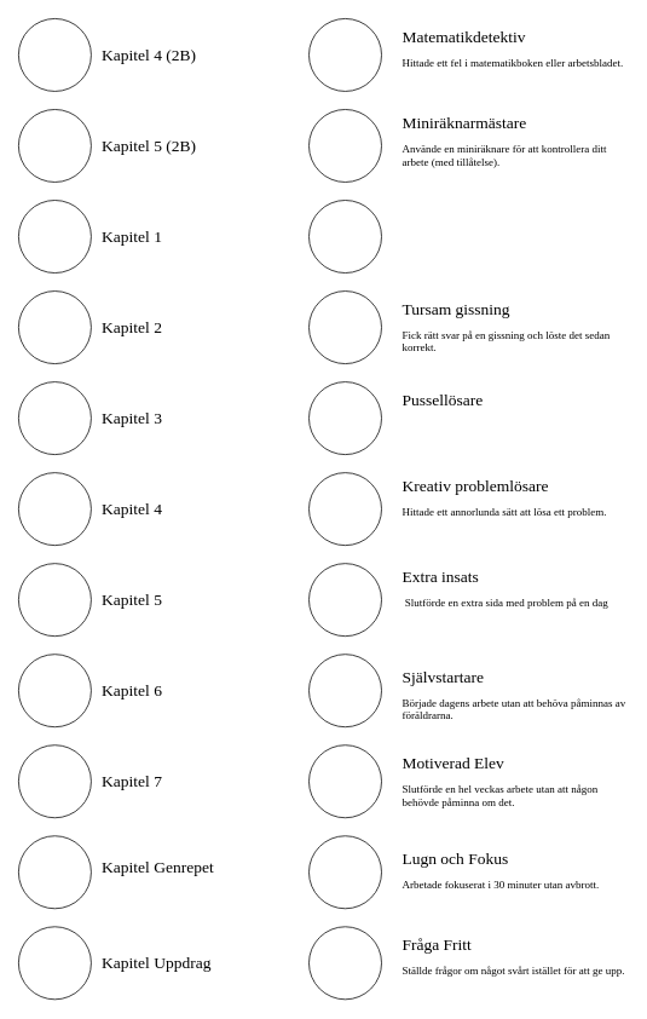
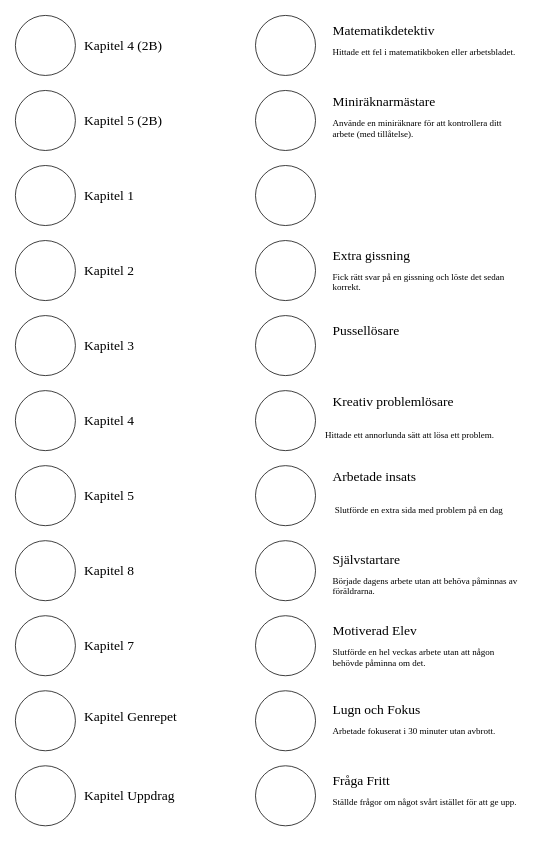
  <mxCell id="0" />
  <mxCell id="1" parent="0" />
  <mxCell id="2" value="" style="ellipse;whiteSpace=wrap;html=1;aspect=fixed;" vertex="1" parent="1"><mxGeometry x="20" y="220" width="80" height="80" as="geometry" /></mxCell>
  <mxCell id="3" value="Kapitel 1" style="text;html=1;align=left;verticalAlign=middle;whiteSpace=wrap;rounded=0;fontFamily=Comic Sans MS;fontSize=18;" vertex="1" parent="1"><mxGeometry x="110" y="245" width="230" height="30" as="geometry" /></mxCell>
  <mxCell id="4" value="" style="ellipse;whiteSpace=wrap;html=1;aspect=fixed;" vertex="1" parent="1"><mxGeometry x="20" y="320" width="80" height="80" as="geometry" /></mxCell>
  <mxCell id="5" value="Kapitel 2" style="text;html=1;align=left;verticalAlign=middle;whiteSpace=wrap;rounded=0;fontFamily=Comic Sans MS;fontSize=18;" vertex="1" parent="1"><mxGeometry x="110" y="345" width="230" height="30" as="geometry" /></mxCell>
  <mxCell id="6" value="" style="ellipse;whiteSpace=wrap;html=1;aspect=fixed;" vertex="1" parent="1"><mxGeometry x="20" y="420" width="80" height="80" as="geometry" /></mxCell>
  <mxCell id="7" value="Kapitel 3" style="text;html=1;align=left;verticalAlign=middle;whiteSpace=wrap;rounded=0;fontFamily=Comic Sans MS;fontSize=18;" vertex="1" parent="1"><mxGeometry x="110" y="445" width="230" height="30" as="geometry" /></mxCell>
  <mxCell id="8" value="" style="ellipse;whiteSpace=wrap;html=1;aspect=fixed;" vertex="1" parent="1"><mxGeometry x="20" y="520" width="80" height="80" as="geometry" /></mxCell>
  <mxCell id="9" value="Kapitel 4" style="text;html=1;align=left;verticalAlign=middle;whiteSpace=wrap;rounded=0;fontFamily=Comic Sans MS;fontSize=18;" vertex="1" parent="1"><mxGeometry x="110" y="545" width="230" height="30" as="geometry" /></mxCell>
  <mxCell id="10" value="" style="ellipse;whiteSpace=wrap;html=1;aspect=fixed;" vertex="1" parent="1"><mxGeometry x="20" y="620" width="80" height="80" as="geometry" /></mxCell>
  <mxCell id="11" value="Kapitel 5" style="text;html=1;align=left;verticalAlign=middle;whiteSpace=wrap;rounded=0;fontFamily=Comic Sans MS;fontSize=18;" vertex="1" parent="1"><mxGeometry x="110" y="645" width="230" height="30" as="geometry" /></mxCell>
  <mxCell id="12" value="" style="ellipse;whiteSpace=wrap;html=1;aspect=fixed;" vertex="1" parent="1"><mxGeometry x="340" y="20" width="80" height="80" as="geometry" /></mxCell>
  <mxCell id="13" value="Matematikdetektiv" style="text;html=1;align=left;verticalAlign=middle;whiteSpace=wrap;rounded=0;fontFamily=Comic Sans MS;fontSize=18;" vertex="1" parent="1"><mxGeometry x="441" y="25" width="230" height="30" as="geometry" /></mxCell>
  <mxCell id="14" value="Hittade ett fel i matematikboken eller arbetsbladet." style="text;whiteSpace=wrap;html=1;fontFamily=Comic Sans MS;" vertex="1" parent="1"><mxGeometry x="441" y="55" width="250" height="40" as="geometry" /></mxCell>
  <mxCell id="15" value="" style="ellipse;whiteSpace=wrap;html=1;aspect=fixed;" vertex="1" parent="1"><mxGeometry x="340" y="120" width="80" height="80" as="geometry" /></mxCell>
  <mxCell id="16" value="Miniräknarmästare" style="text;html=1;align=left;verticalAlign=middle;whiteSpace=wrap;rounded=0;fontFamily=Comic Sans MS;fontSize=18;" vertex="1" parent="1"><mxGeometry x="441" y="120" width="230" height="30" as="geometry" /></mxCell>
  <mxCell id="17" value="Använde en miniräknare för att kontrollera ditt arbete (med tillåtelse)." style="text;whiteSpace=wrap;html=1;fontFamily=Comic Sans MS;" vertex="1" parent="1"><mxGeometry x="441" y="150" width="250" height="40" as="geometry" /></mxCell>
  <mxCell id="18" value="" style="ellipse;whiteSpace=wrap;html=1;aspect=fixed;" vertex="1" parent="1"><mxGeometry x="340" y="220" width="80" height="80" as="geometry" /></mxCell>
  <mxCell id="19" value="" style="ellipse;whiteSpace=wrap;html=1;aspect=fixed;" vertex="1" parent="1"><mxGeometry x="340" y="320" width="80" height="80" as="geometry" /></mxCell>
- <mxCell id="20" value="Tursam gissning" style="text;html=1;align=left;verticalAlign=middle;whiteSpace=wrap;rounded=0;fontFamily=Comic Sans MS;fontSize=18;" vertex="1" parent="1"><mxGeometry x="441" y="325" width="230" height="30" as="geometry" /></mxCell>
+ <mxCell id="20" value="Extra gissning" style="text;html=1;align=left;verticalAlign=middle;whiteSpace=wrap;rounded=0;fontFamily=Comic Sans MS;fontSize=18;" vertex="1" parent="1"><mxGeometry x="441" y="325" width="230" height="30" as="geometry" /></mxCell>
  <mxCell id="21" value="Fick rätt svar på en gissning och löste det sedan korrekt." style="text;whiteSpace=wrap;html=1;fontFamily=Comic Sans MS;" vertex="1" parent="1"><mxGeometry x="441" y="355" width="250" height="40" as="geometry" /></mxCell>
  <mxCell id="22" value="" style="ellipse;whiteSpace=wrap;html=1;aspect=fixed;" vertex="1" parent="1"><mxGeometry x="340" y="420" width="80" height="80" as="geometry" /></mxCell>
  <mxCell id="23" value="Pussellösare" style="text;html=1;align=left;verticalAlign=middle;whiteSpace=wrap;rounded=0;fontFamily=Comic Sans MS;fontSize=18;" vertex="1" parent="1"><mxGeometry x="441" y="425" width="230" height="30" as="geometry" /></mxCell>
  <mxCell id="24" value="" style="ellipse;whiteSpace=wrap;html=1;aspect=fixed;" vertex="1" parent="1"><mxGeometry x="20" y="720" width="80" height="80" as="geometry" /></mxCell>
- <mxCell id="25" value="Kapitel 6" style="text;html=1;align=left;verticalAlign=middle;whiteSpace=wrap;rounded=0;fontFamily=Comic Sans MS;fontSize=18;" vertex="1" parent="1"><mxGeometry x="110" y="745" width="230" height="30" as="geometry" /></mxCell>
+ <mxCell id="25" value="Kapitel 8" style="text;html=1;align=left;verticalAlign=middle;whiteSpace=wrap;rounded=0;fontFamily=Comic Sans MS;fontSize=18;" vertex="1" parent="1"><mxGeometry x="110" y="745" width="230" height="30" as="geometry" /></mxCell>
  <mxCell id="26" value="" style="ellipse;whiteSpace=wrap;html=1;aspect=fixed;" vertex="1" parent="1"><mxGeometry x="20" y="820" width="80" height="80" as="geometry" /></mxCell>
  <mxCell id="27" value="Kapitel 7" style="text;html=1;align=left;verticalAlign=middle;whiteSpace=wrap;rounded=0;fontFamily=Comic Sans MS;fontSize=18;" vertex="1" parent="1"><mxGeometry x="110" y="845" width="230" height="30" as="geometry" /></mxCell>
  <mxCell id="28" value="" style="ellipse;whiteSpace=wrap;html=1;aspect=fixed;" vertex="1" parent="1"><mxGeometry x="20" y="920" width="80" height="80" as="geometry" /></mxCell>
  <mxCell id="29" value="Kapitel Genrepet" style="text;html=1;align=left;verticalAlign=middle;whiteSpace=wrap;rounded=0;fontFamily=Comic Sans MS;fontSize=18;" vertex="1" parent="1"><mxGeometry x="110" y="940" width="230" height="30" as="geometry" /></mxCell>
  <mxCell id="30" value="" style="ellipse;whiteSpace=wrap;html=1;aspect=fixed;" vertex="1" parent="1"><mxGeometry x="20" y="1020" width="80" height="80" as="geometry" /></mxCell>
  <mxCell id="31" value="Kapitel Uppdrag" style="text;html=1;align=left;verticalAlign=middle;whiteSpace=wrap;rounded=0;fontFamily=Comic Sans MS;fontSize=18;" vertex="1" parent="1"><mxGeometry x="110" y="1045" width="230" height="30" as="geometry" /></mxCell>
  <mxCell id="32" value="" style="ellipse;whiteSpace=wrap;html=1;aspect=fixed;" vertex="1" parent="1"><mxGeometry x="340" y="520" width="80" height="80" as="geometry" /></mxCell>
  <mxCell id="33" value="Kreativ problemlösare" style="text;html=1;align=left;verticalAlign=middle;whiteSpace=wrap;rounded=0;fontFamily=Comic Sans MS;fontSize=18;" vertex="1" parent="1"><mxGeometry x="441" y="520" width="230" height="30" as="geometry" /></mxCell>
- <mxCell id="34" value="Hittade ett annorlunda sätt att lösa ett problem." style="text;whiteSpace=wrap;html=1;fontFamily=Comic Sans MS;" vertex="1" parent="1"><mxGeometry x="441" y="550" width="250" height="40" as="geometry" /></mxCell>
+ <mxCell id="34" value="Hittade ett annorlunda sätt att lösa ett problem." style="text;whiteSpace=wrap;html=1;fontFamily=Comic Sans MS;" vertex="1" parent="1"><mxGeometry x="431" y="565" width="250" height="40" as="geometry" /></mxCell>
  <mxCell id="35" value="" style="ellipse;whiteSpace=wrap;html=1;aspect=fixed;" vertex="1" parent="1"><mxGeometry x="340" y="620" width="80" height="80" as="geometry" /></mxCell>
- <mxCell id="36" value="Extra insats" style="text;html=1;align=left;verticalAlign=middle;whiteSpace=wrap;rounded=0;fontFamily=Comic Sans MS;fontSize=18;" vertex="1" parent="1"><mxGeometry x="441" y="620" width="230" height="30" as="geometry" /></mxCell>
- <mxCell id="37" value="&amp;nbsp;Slutförde en extra sida med problem på en dag" style="text;whiteSpace=wrap;html=1;fontFamily=Comic Sans MS;" vertex="1" parent="1"><mxGeometry x="441" y="650" width="250" height="40" as="geometry" /></mxCell>
+ <mxCell id="36" value="Arbetade insats" style="text;html=1;align=left;verticalAlign=middle;whiteSpace=wrap;rounded=0;fontFamily=Comic Sans MS;fontSize=18;" vertex="1" parent="1"><mxGeometry x="441" y="620" width="230" height="30" as="geometry" /></mxCell>
+ <mxCell id="37" value="&amp;nbsp;Slutförde en extra sida med problem på en dag" style="text;whiteSpace=wrap;html=1;fontFamily=Comic Sans MS;" vertex="1" parent="1"><mxGeometry x="441" y="665" width="250" height="40" as="geometry" /></mxCell>
  <mxCell id="38" value="" style="ellipse;whiteSpace=wrap;html=1;aspect=fixed;" vertex="1" parent="1"><mxGeometry x="340" y="720" width="80" height="80" as="geometry" /></mxCell>
  <mxCell id="39" value="Självstartare" style="text;html=1;align=left;verticalAlign=middle;whiteSpace=wrap;rounded=0;fontFamily=Comic Sans MS;fontSize=18;" vertex="1" parent="1"><mxGeometry x="441" y="730" width="230" height="30" as="geometry" /></mxCell>
  <mxCell id="40" value="Började dagens arbete utan att behöva påminnas av föräldrarna." style="text;whiteSpace=wrap;html=1;fontFamily=Comic Sans MS;" vertex="1" parent="1"><mxGeometry x="441" y="760" width="250" height="40" as="geometry" /></mxCell>
  <mxCell id="41" value="" style="ellipse;whiteSpace=wrap;html=1;aspect=fixed;" vertex="1" parent="1"><mxGeometry x="340" y="820" width="80" height="80" as="geometry" /></mxCell>
  <mxCell id="42" value="Motiverad Elev" style="text;html=1;align=left;verticalAlign=middle;whiteSpace=wrap;rounded=0;fontFamily=Comic Sans MS;fontSize=18;" vertex="1" parent="1"><mxGeometry x="441" y="825" width="230" height="30" as="geometry" /></mxCell>
  <mxCell id="43" value="Slutförde en hel veckas arbete utan att någon behövde påminna om det." style="text;whiteSpace=wrap;html=1;fontFamily=Comic Sans MS;" vertex="1" parent="1"><mxGeometry x="441" y="855" width="250" height="40" as="geometry" /></mxCell>
  <mxCell id="44" value="" style="ellipse;whiteSpace=wrap;html=1;aspect=fixed;" vertex="1" parent="1"><mxGeometry x="20" y="20" width="80" height="80" as="geometry" /></mxCell>
  <mxCell id="45" value="Kapitel 4 (2B)" style="text;html=1;align=left;verticalAlign=middle;whiteSpace=wrap;rounded=0;fontFamily=Comic Sans MS;fontSize=18;" vertex="1" parent="1"><mxGeometry x="110" y="45" width="230" height="30" as="geometry" /></mxCell>
  <mxCell id="46" value="" style="ellipse;whiteSpace=wrap;html=1;aspect=fixed;" vertex="1" parent="1"><mxGeometry x="20" y="120" width="80" height="80" as="geometry" /></mxCell>
  <mxCell id="47" value="Kapitel 5 (2B)" style="text;html=1;align=left;verticalAlign=middle;whiteSpace=wrap;rounded=0;fontFamily=Comic Sans MS;fontSize=18;" vertex="1" parent="1"><mxGeometry x="110" y="145" width="230" height="30" as="geometry" /></mxCell>
  <mxCell id="48" value="" style="ellipse;whiteSpace=wrap;html=1;aspect=fixed;" vertex="1" parent="1"><mxGeometry x="340" y="920" width="80" height="80" as="geometry" /></mxCell>
  <mxCell id="49" value="Lugn och Fokus" style="text;html=1;align=left;verticalAlign=middle;whiteSpace=wrap;rounded=0;fontFamily=Comic Sans MS;fontSize=18;" vertex="1" parent="1"><mxGeometry x="441" y="930" width="230" height="30" as="geometry" /></mxCell>
  <mxCell id="50" value="Arbetade fokuserat i 30 minuter utan avbrott." style="text;whiteSpace=wrap;html=1;fontFamily=Comic Sans MS;" vertex="1" parent="1"><mxGeometry x="441" y="960" width="250" height="40" as="geometry" /></mxCell>
  <mxCell id="51" value="" style="ellipse;whiteSpace=wrap;html=1;aspect=fixed;" vertex="1" parent="1"><mxGeometry x="340" y="1020" width="80" height="80" as="geometry" /></mxCell>
  <mxCell id="52" value="Fråga Fritt" style="text;html=1;align=left;verticalAlign=middle;whiteSpace=wrap;rounded=0;fontFamily=Comic Sans MS;fontSize=18;" vertex="1" parent="1"><mxGeometry x="441" y="1025" width="230" height="30" as="geometry" /></mxCell>
  <mxCell id="53" value="Ställde frågor om något svårt istället för att ge upp." style="text;whiteSpace=wrap;html=1;fontFamily=Comic Sans MS;" vertex="1" parent="1"><mxGeometry x="441" y="1055" width="250" height="40" as="geometry" /></mxCell>
